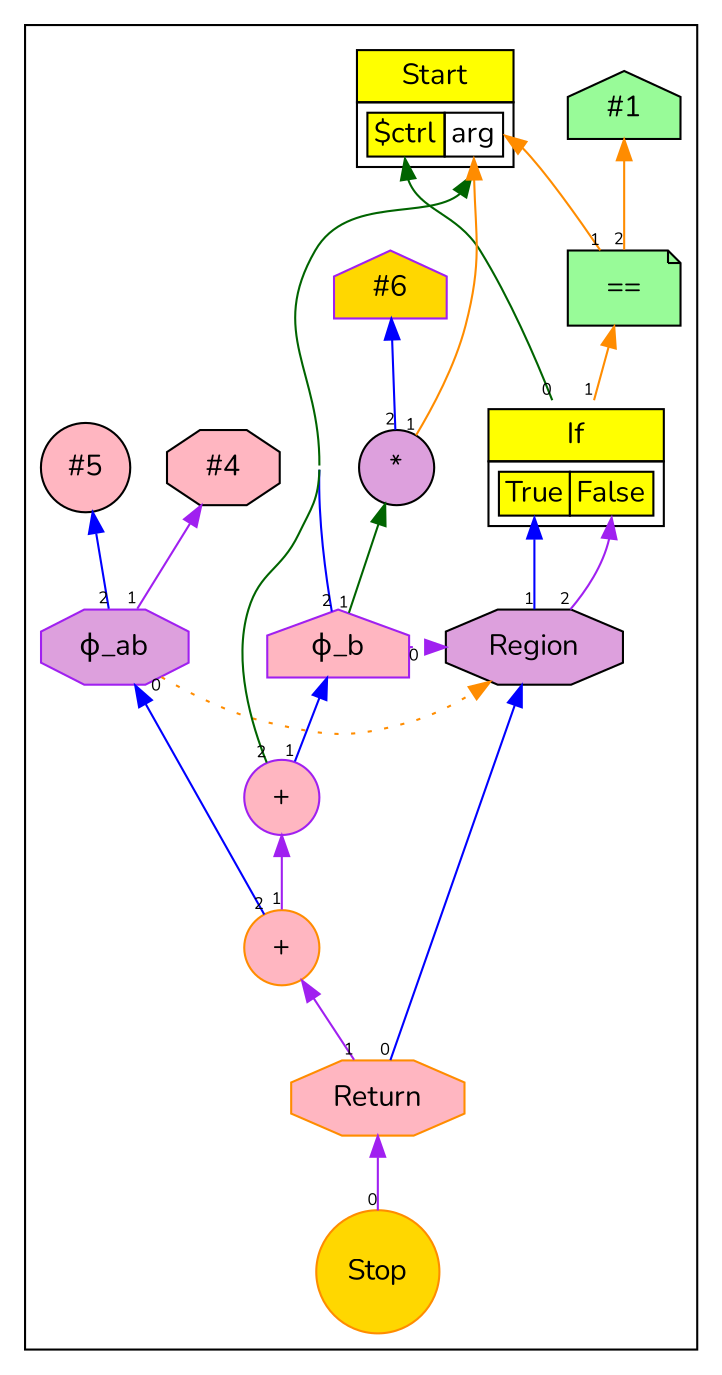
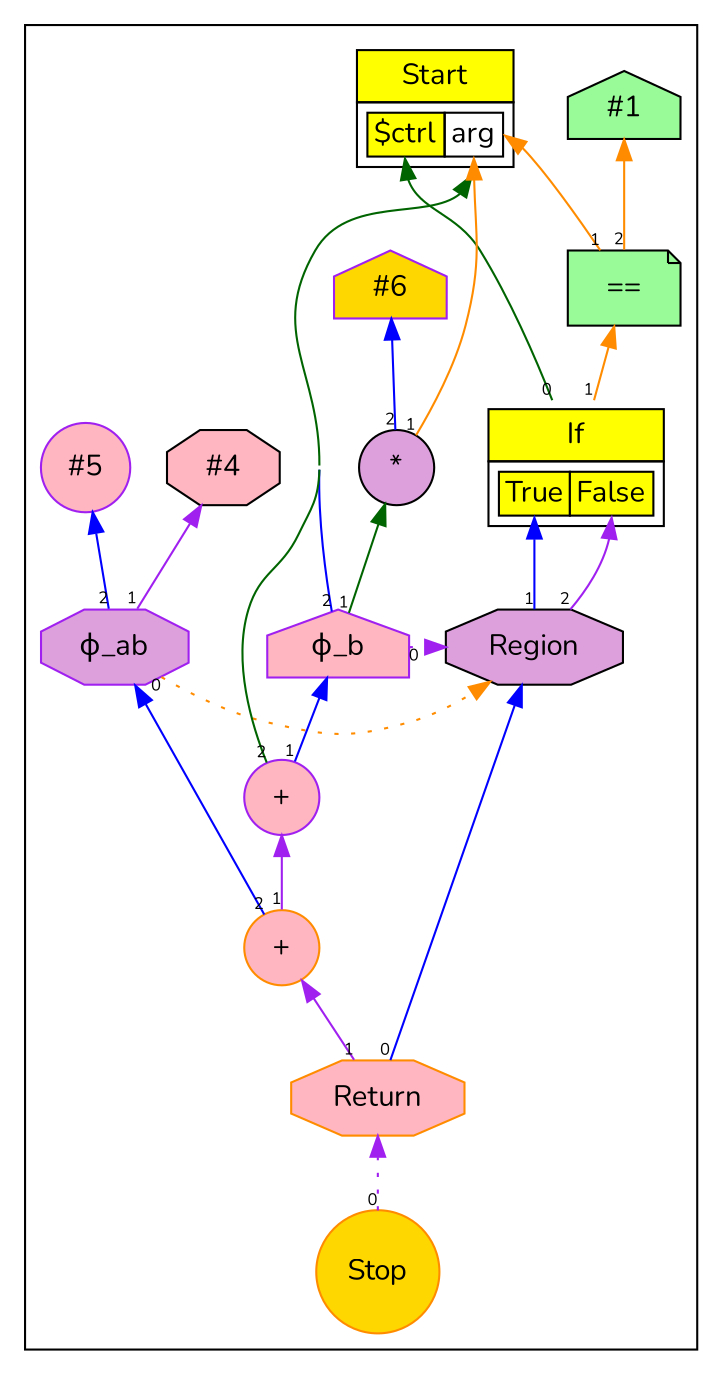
  digraph {
    concentrate=true
    fontname=Nunito
    ordering=in
    rankdir=BT
    node [color=purple fillcolor=lightpink fontname=Nunito shape=circle style=filled]
    edge [color=blue fontname=Nunito fontsize=8 taillabel=1]
    n1 [label="&phi;_b" shape=house]
    n2 [fillcolor=plum label="&phi;_ab" shape=octagon]
    n3 [color=black fillcolor=plum label=Region shape=octagon]
    n4 [label=< 			<TABLE BORDER="0" CELLBORDER="1" CELLSPACING="0" CELLPADDING="4"> 			<TR><TD BGCOLOR="yellow">Start</TD></TR> 			<TR><TD> 				<TABLE BORDER="0" CELLBORDER="1" CELLSPACING="0"> 				<TR><TD PORT="p0" BGCOLOR="yellow">$ctrl</TD><TD PORT="p1">arg</TD></TR> 				</TABLE> 			</TD></TR> 			</TABLE>> shape=plaintext color="" fillcolor="" style=""]
    n5 [color=darkorange fillcolor=gold label=Stop]
    n6 [color=black fillcolor=palegreen label="#1" shape=house]
    n7 [label="+"]
    n8 [color=black fillcolor=palegreen label="==" shape=note]
    n9 [label=< 			<TABLE BORDER="0" CELLBORDER="1" CELLSPACING="0" CELLPADDING="4"> 			<TR><TD BGCOLOR="yellow">If</TD></TR> 			<TR><TD> 				<TABLE BORDER="0" CELLBORDER="1" CELLSPACING="0"> 				<TR><TD PORT="p0" BGCOLOR="yellow">True</TD><TD PORT="p1" BGCOLOR="yellow">False</TD></TR> 				</TABLE> 			</TD></TR> 			</TABLE>> shape=plaintext color="" fillcolor="" style=""]
    n10 [color=black label="#4" shape=octagon]
-   n11 [color=black label="#5"]
+   n11 [label="#5"]
    n12 [color=darkorange label="+"]
    n13 [fillcolor=gold label="#6" shape=house]
    n14 [color=darkorange label=Return shape=octagon]
    n15 [color=black fillcolor=plum label="*"]
    subgraph cluster_1 {
      n4
      n5
      n6
      n7
      n8
      n9
      n10
      n11
      n12
      n13
      n14
      n15
      subgraph sub_2 {
        rank=same
        n1
        n2
        n3
      }
    }
    n1 -> n3 [color=purple style=dotted taillabel=0]
    n1 -> n4 [headport=p1 taillabel=2]
    n1 -> n15 [color=darkgreen]
    n2 -> n3 [color=darkorange style=dotted taillabel=0]
    n2 -> n10 [color=purple]
    n2 -> n11 [taillabel=2]
    n3 -> n9 [headport=p0]
    n3 -> n9 [color=purple headport=p1 taillabel=2]
-   n5 -> n14 [color=purple taillabel=0]
+   n5 -> n14 [color=purple taillabel=0 style=dotted]
    n7 -> n1
    n7 -> n4 [color=darkgreen headport=p1 taillabel=2]
    n8 -> n4 [color=darkorange headport=p1]
    n8 -> n6 [color=darkorange taillabel=2]
    n9 -> n4 [color=darkgreen headport=p0 taillabel=0]
    n9 -> n8 [color=darkorange]
    n12 -> n2 [taillabel=2]
    n12 -> n7 [color=purple]
    n14 -> n3 [taillabel=0]
    n14 -> n12 [color=purple]
    n15 -> n4 [color=darkorange headport=p1]
    n15 -> n13 [taillabel=2]
  }
